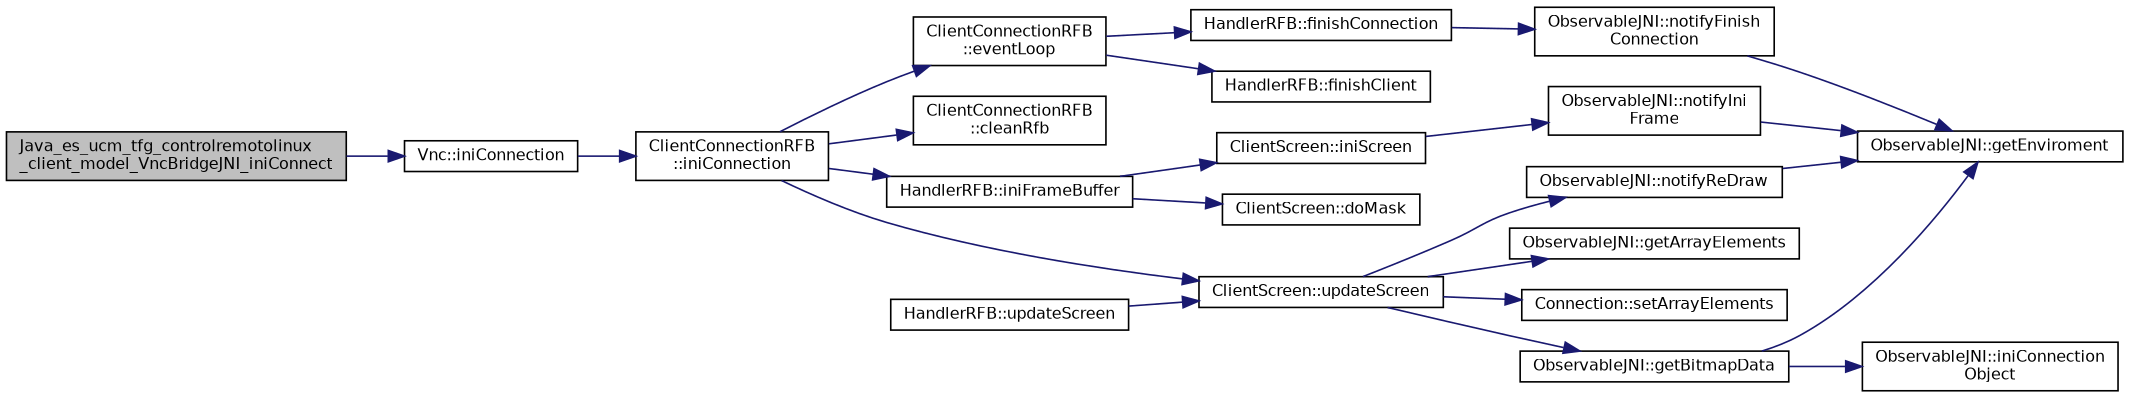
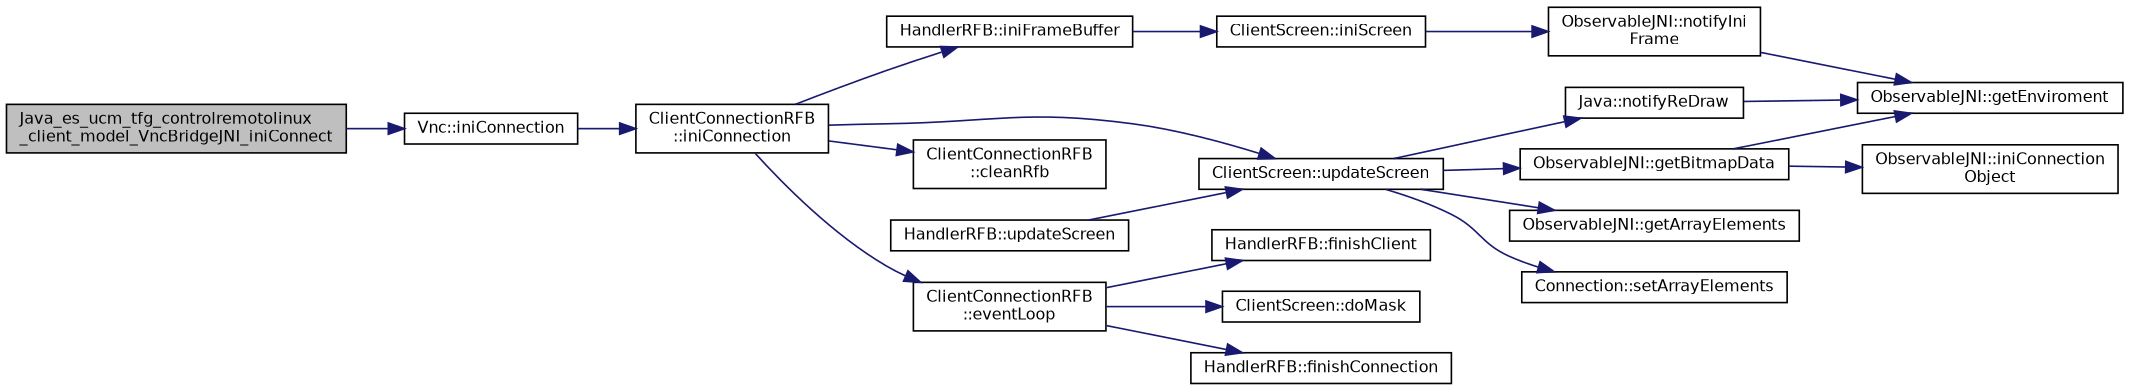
  digraph {
    rankdir=LR
    node [color=black fillcolor=white fontname=Helvetica fontsize=10 shape=record style=filled]
    edge [color=midnightblue fontname=Helvetica fontsize=10 labelfontname=Helvetica labelfontsize=10 style=solid]
    n1 [fillcolor=grey75 fontcolor=black height=0.2 label="Java_es_ucm_tfg_controlremotolinux\l_client_model_VncBridgeJNI_iniConnect" width=0.4]
    n2 [height=0.2 label="Vnc::iniConnection" width=0.4]
    n3 [height=0.2 label="ClientConnectionRFB\l::iniConnection" width=0.4]
    n4 [height=0.2 label="HandlerRFB::iniFrameBuffer" width=0.4]
    n5 [height=0.2 label="ClientConnectionRFB\l::cleanRfb" width=0.4]
    n6 [height=0.2 label="ClientConnectionRFB\l::eventLoop" width=0.4]
    n7 [height=0.2 label="ClientScreen::updateScreen" width=0.4]
    n8 [height=0.2 label="ClientScreen::iniScreen" width=0.4]
    n9 [height=0.2 label="ClientScreen::doMask" width=0.4]
    n10 [height=0.2 label="HandlerRFB::updateScreen" width=0.4]
    n11 [height=0.2 label="HandlerRFB::finishConnection" width=0.4]
    n12 [height=0.2 label="HandlerRFB::finishClient" width=0.4]
    n13 [height=0.2 label="ObservableJNI::notifyIni\lFrame" width=0.4]
    n14 [height=0.2 label="ObservableJNI::getEnviroment" width=0.4]
    n15 [height=0.2 label="ObservableJNI::getBitmapData" width=0.4]
    n16 [height=0.2 label="ObservableJNI::getArrayElements" width=0.4]
    n17 [height=0.2 label="Connection::setArrayElements" width=0.4]
-   n18 [height=0.2 label="ObservableJNI::notifyReDraw" width=0.4]
+   n18 [height=0.2 label="Java::notifyReDraw" width=0.4]
    n19 [height=0.2 label="ObservableJNI::iniConnection\lObject" width=0.4]
-   n20 [height=0.2 label="ObservableJNI::notifyFinish\lConnection" width=0.4]
    n1 -> n2
    n2 -> n3
    n3 -> n4
    n3 -> n5
    n3 -> n6
    n3 -> n7
    n4 -> n8
-   n4 -> n9
+   n6 -> n9
    n6 -> n11
    n6 -> n12
    n7 -> n15
    n7 -> n16
    n7 -> n17
    n7 -> n18
    n8 -> n13
    n10 -> n7
-   n11 -> n20
    n13 -> n14
    n15 -> n14
    n15 -> n19
    n18 -> n14
-   n20 -> n14
  }
